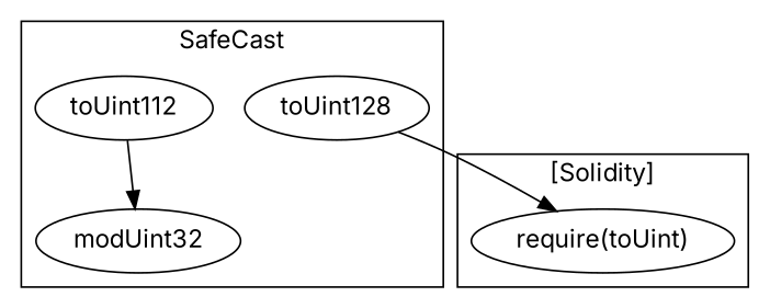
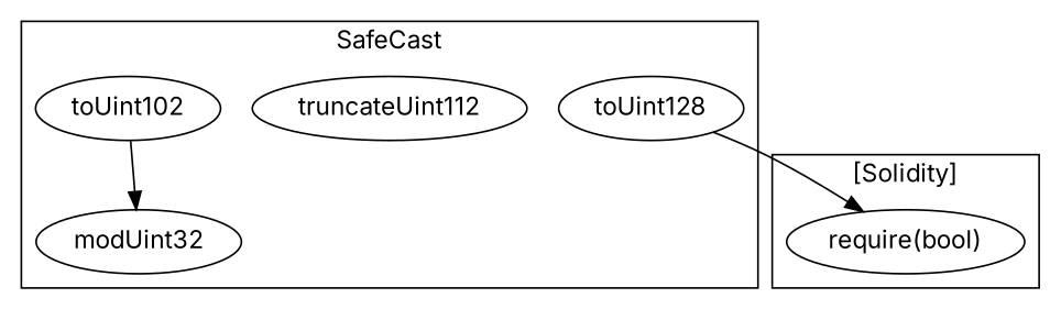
  strict digraph {
    fontname=Inter
    node [fontname=Inter]
    edge [fontname=Inter]
    n1 [label=modUint32]
    n2 [label=toUint128]
-   n4 [label=toUint112]
-   "require(bool)" [label="require(toUint)"]
+   n3 [label=truncateUint112]
+   n4 [label=toUint102]
+   "require(bool)"
    subgraph cluster_1 {
      label=SafeCast
      n1
      n2
+     n3
      n4
    }
    subgraph cluster_2 {
      label="[Solidity]"
      "require(bool)"
    }
    n2 -> "require(bool)"
    n4 -> n1
  }
